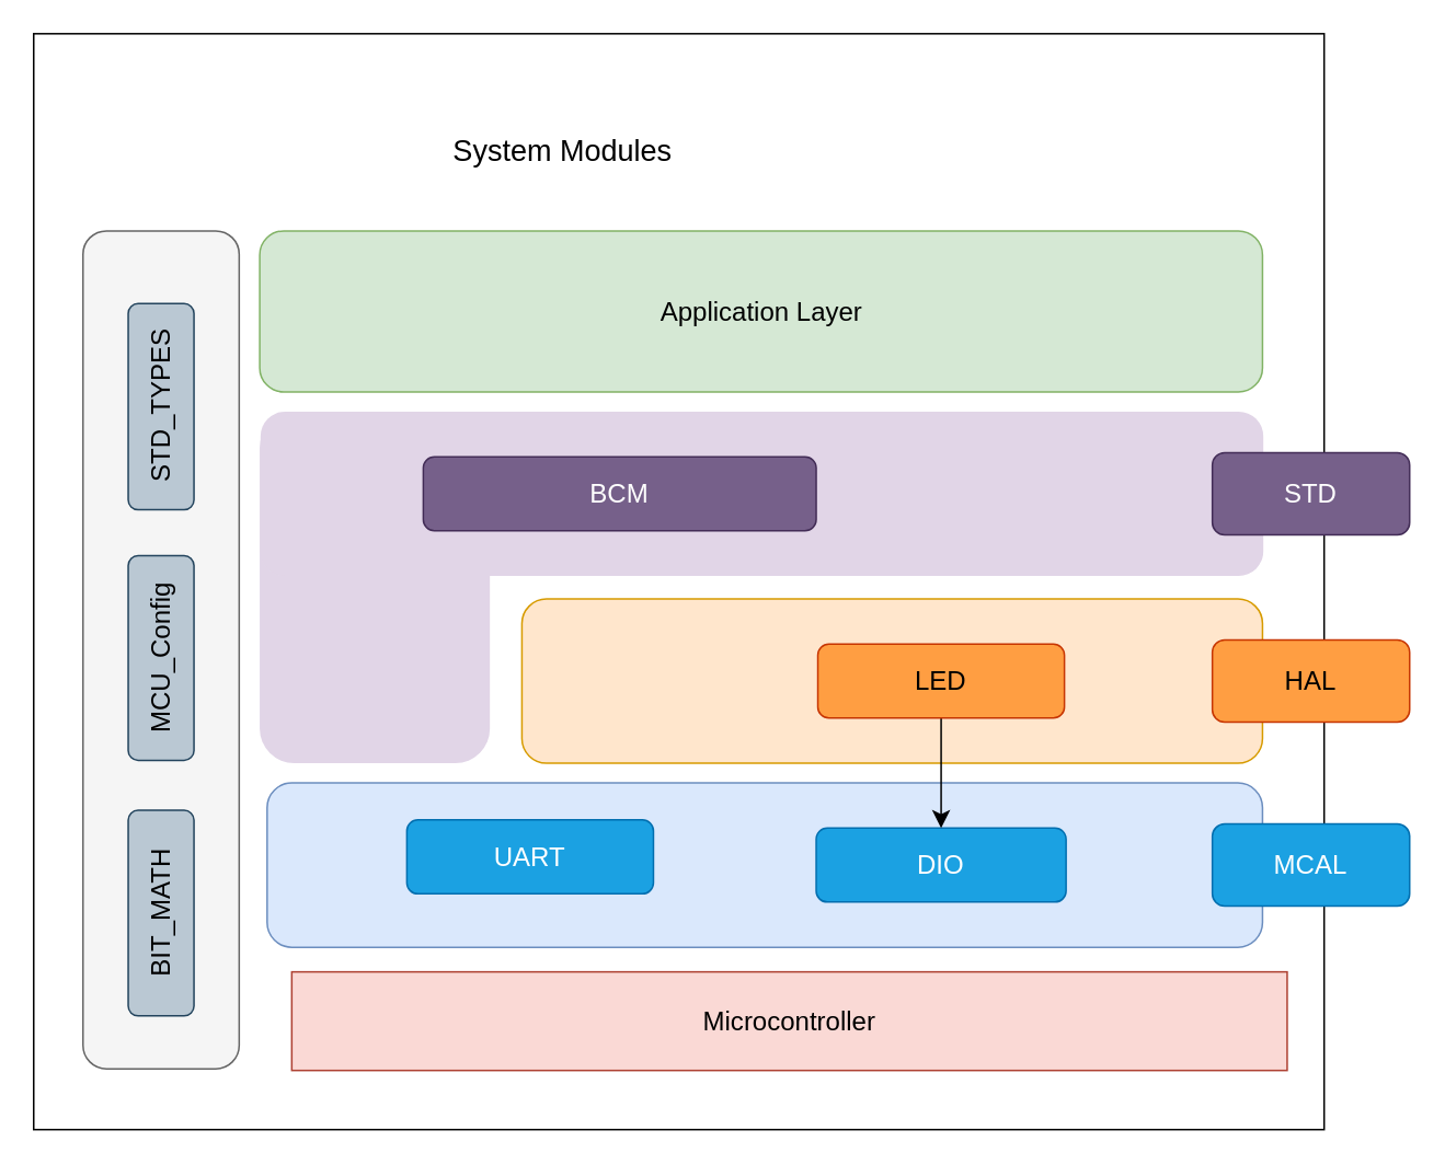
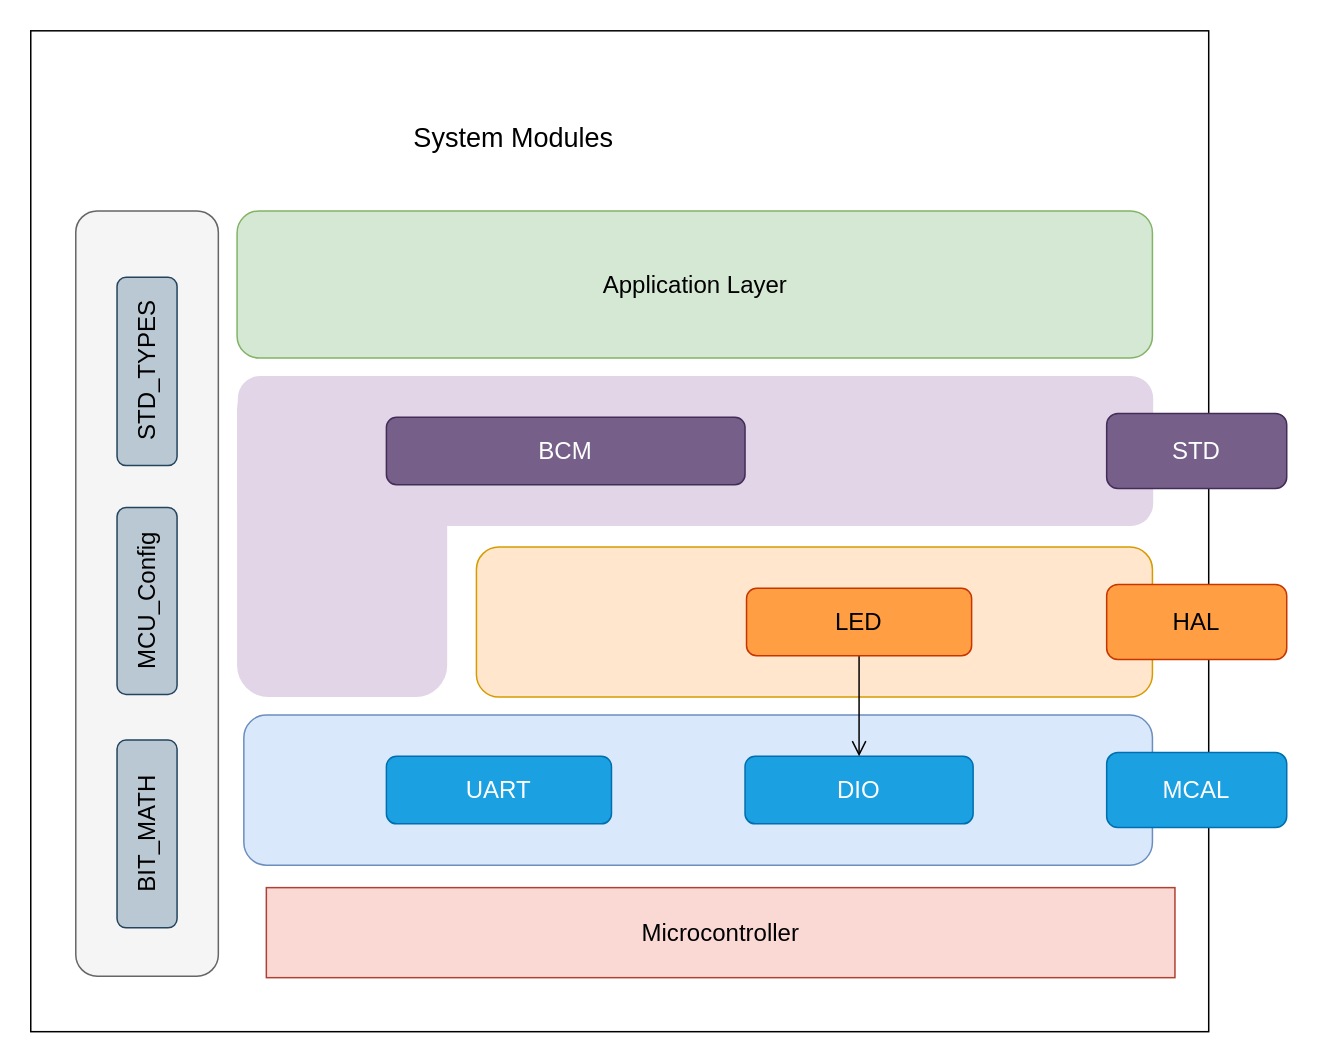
  <mxCell id="0" />
  <mxCell id="1" parent="0" />
  <mxCell id="2" value="" style="rounded=0;whiteSpace=wrap;html=1;fontSize=16;horizontal=0;" parent="1" vertex="1"><mxGeometry x="20" y="20" width="785" height="667" as="geometry" /></mxCell>
  <mxCell id="3" value="" style="rounded=1;whiteSpace=wrap;html=1;fontSize=16;fillColor=#dae8fc;strokeColor=#6c8ebf;" parent="1" vertex="1"><mxGeometry x="162" y="476" width="605.5" height="100" as="geometry" /></mxCell>
  <mxCell id="4" value="" style="rounded=1;whiteSpace=wrap;html=1;fontSize=16;fillColor=#ffe6cc;strokeColor=#d79b00;" parent="1" vertex="1"><mxGeometry x="317" y="364" width="450.5" height="100" as="geometry" /></mxCell>
  <mxCell id="5" value="Application Layer" style="rounded=1;whiteSpace=wrap;html=1;fontSize=16;fillColor=#d5e8d4;strokeColor=#82b366;" parent="1" vertex="1"><mxGeometry x="157.5" y="140" width="610" height="98" as="geometry" /></mxCell>
  <mxCell id="6" value="" style="rounded=1;whiteSpace=wrap;html=1;fontSize=16;fillColor=#f5f5f5;fontColor=#333333;strokeColor=#666666;" parent="1" vertex="1"><mxGeometry x="50" y="140" width="95" height="510" as="geometry" /></mxCell>
  <mxCell id="7" value="&lt;font style=&quot;font-size: 18px;&quot;&gt;System Modules&lt;/font&gt;" style="text;html=1;strokeColor=none;fillColor=none;align=center;verticalAlign=middle;whiteSpace=wrap;rounded=0;fontSize=16;" parent="1" vertex="1"><mxGeometry x="217" y="77" width="250" height="30" as="geometry" /></mxCell>
  <mxCell id="8" value="Microcontroller" style="rounded=0;whiteSpace=wrap;html=1;fontSize=16;fillColor=#fad9d5;strokeColor=#ae4132;" parent="1" vertex="1"><mxGeometry x="177" y="591" width="605.5" height="60" as="geometry" /></mxCell>
  <mxCell id="9" style="edgeStyle=none;curved=1;rounded=0;orthogonalLoop=1;jettySize=auto;html=1;exitX=0.5;exitY=1;exitDx=0;exitDy=0;fontSize=12;startSize=8;endSize=8;" parent="1" edge="1"><mxGeometry relative="1" as="geometry"><mxPoint x="659" y="545" as="sourcePoint" /><mxPoint x="659" y="545" as="targetPoint" /></mxGeometry></mxCell>
  <mxCell id="10" value="STD_TYPES" style="rounded=1;whiteSpace=wrap;html=1;fontSize=16;fillColor=#bac8d3;strokeColor=#23445d;rotation=-90;" parent="1" vertex="1"><mxGeometry x="34.75" y="227" width="125.5" height="40" as="geometry" /></mxCell>
  <mxCell id="11" value="MCAL" style="rounded=1;whiteSpace=wrap;html=1;fontSize=16;fillColor=#1ba1e2;fontColor=#ffffff;strokeColor=#006EAF;" parent="1" vertex="1"><mxGeometry x="737" y="501" width="120" height="50" as="geometry" /></mxCell>
  <mxCell id="12" value="DIO" style="rounded=1;whiteSpace=wrap;html=1;fontSize=16;fillColor=#1ba1e2;fontColor=#ffffff;strokeColor=#006EAF;" parent="1" vertex="1"><mxGeometry x="496" y="503.5" width="152" height="45" as="geometry" /></mxCell>
  <mxCell id="13" style="edgeStyle=none;curved=1;rounded=0;orthogonalLoop=1;jettySize=auto;html=1;exitX=1;exitY=0.5;exitDx=0;exitDy=0;fontSize=12;startSize=8;endSize=8;" parent="1" edge="1"><mxGeometry relative="1" as="geometry"><mxPoint x="409" y="283" as="sourcePoint" /><mxPoint x="409" y="283" as="targetPoint" /></mxGeometry></mxCell>
  <mxCell id="14" value="MCU_Config" style="rounded=1;whiteSpace=wrap;html=1;fontSize=16;fillColor=#bac8d3;strokeColor=#23445d;rotation=-90;" parent="1" vertex="1"><mxGeometry x="35.25" y="380" width="124.51" height="40" as="geometry" /></mxCell>
  <mxCell id="15" value="BIT_MATH" style="rounded=1;whiteSpace=wrap;html=1;fontSize=16;fillColor=#bac8d3;strokeColor=#23445d;rotation=-90;" parent="1" vertex="1"><mxGeometry x="34.94" y="535.21" width="125.13" height="40" as="geometry" /></mxCell>
  <mxCell id="16" style="edgeStyle=orthogonalEdgeStyle;rounded=1;orthogonalLoop=1;jettySize=auto;html=1;entryX=0.5;entryY=0;entryDx=0;entryDy=0;fontSize=12;startSize=8;endSize=8;exitX=0.5;exitY=1;exitDx=0;exitDy=0;" parent="1" target="12" edge="1"><mxGeometry relative="1" as="geometry" /></mxCell>
  <mxCell id="17" value="HAL" style="rounded=1;whiteSpace=wrap;html=1;fontSize=16;fillColor=#ff9e42;fontColor=#000000;strokeColor=#C73500;" parent="1" vertex="1"><mxGeometry x="737" y="389" width="120" height="50" as="geometry" /></mxCell>
- <mxCell id="18" style="edgeStyle=none;curved=1;rounded=0;orthogonalLoop=1;jettySize=auto;html=1;fontSize=12;startSize=8;endSize=8;" edge="1" parent="1" source="19" target="12"><mxGeometry relative="1" as="geometry" /></mxCell>
+ <mxCell id="18" style="edgeStyle=none;curved=1;rounded=0;orthogonalLoop=1;jettySize=auto;html=1;fontSize=12;startSize=8;endSize=8;endArrow=open;" edge="1" parent="1" source="19" target="12"><mxGeometry relative="1" as="geometry" /></mxCell>
  <mxCell id="19" value="LED" style="rounded=1;whiteSpace=wrap;html=1;fontSize=16;fillColor=#ff9e42;fontColor=#000000;strokeColor=#C73500;" parent="1" vertex="1"><mxGeometry x="497" y="391.5" width="150" height="45" as="geometry" /></mxCell>
  <mxCell id="20" value="" style="rounded=1;whiteSpace=wrap;html=1;fontSize=16;fillColor=#e1d5e7;strokeColor=none;" parent="1" vertex="1"><mxGeometry x="157.5" y="251" width="140" height="213" as="geometry" /></mxCell>
- <mxCell id="21" value="UART" style="rounded=1;whiteSpace=wrap;html=1;fontSize=16;fillColor=#1ba1e2;fontColor=#ffffff;strokeColor=#006EAF;" parent="1" vertex="1"><mxGeometry x="247" y="498.5" width="150" height="45" as="geometry" /></mxCell>
+ <mxCell id="21" value="UART" style="rounded=1;whiteSpace=wrap;html=1;fontSize=16;fillColor=#1ba1e2;fontColor=#ffffff;strokeColor=#006EAF;" parent="1" vertex="1"><mxGeometry x="257" y="503.5" width="150" height="45" as="geometry" /></mxCell>
  <mxCell id="22" value="" style="rounded=1;whiteSpace=wrap;html=1;fontSize=16;fillColor=#e1d5e7;strokeColor=none;" vertex="1" parent="1"><mxGeometry x="158" y="250" width="610" height="100" as="geometry" /></mxCell>
  <mxCell id="23" value="BCM" style="rounded=1;whiteSpace=wrap;html=1;fontSize=16;fillColor=#76608a;fontColor=#ffffff;strokeColor=#432D57;" vertex="1" parent="1"><mxGeometry x="257" y="277.5" width="239" height="45" as="geometry" /></mxCell>
  <mxCell id="24" value="STD" style="rounded=1;whiteSpace=wrap;html=1;fontSize=16;fillColor=#76608a;fontColor=#ffffff;strokeColor=#432D57;" vertex="1" parent="1"><mxGeometry x="737" y="275" width="120" height="50" as="geometry" /></mxCell>
